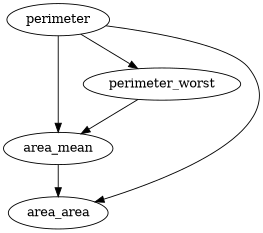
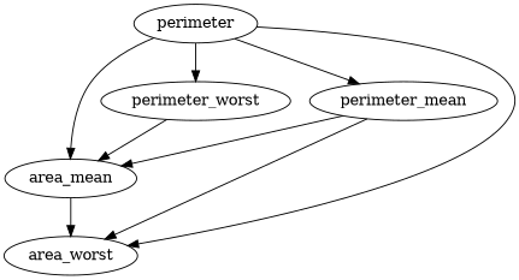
  strict digraph {
    edge [origin=learned]
+   perimeter_mean
    area_mean
-   area_worst [label=area_area]
+   area_worst
    perimeter_worst
    n5 [label=perimeter]
+   perimeter_mean -> area_mean [weight=4.502701696930144]
+   perimeter_mean -> area_worst [weight=-21.376457418920474]
    area_mean -> area_worst [weight=1.3140445777489174]
    perimeter_worst -> area_mean [weight=1.2688628215539262]
+   n5 -> perimeter_mean [weight=16.752598616151097]
    n5 -> area_mean [weight=12.239636216166643]
    n5 -> area_worst [weight=-7.301758240725584]
    n5 -> perimeter_worst [weight=7.732384196501327]
  }
